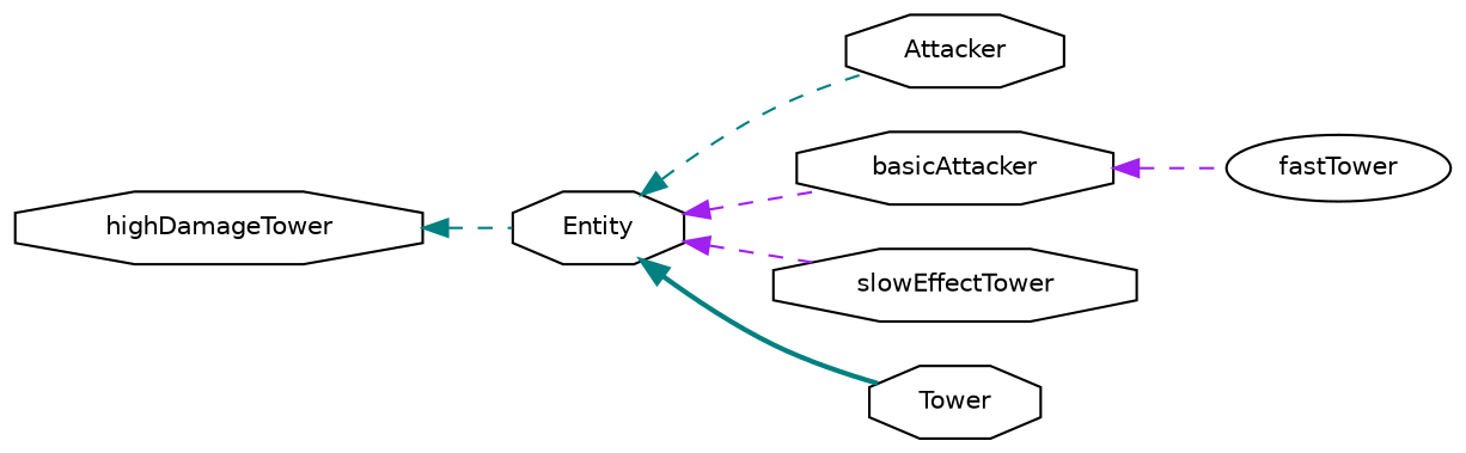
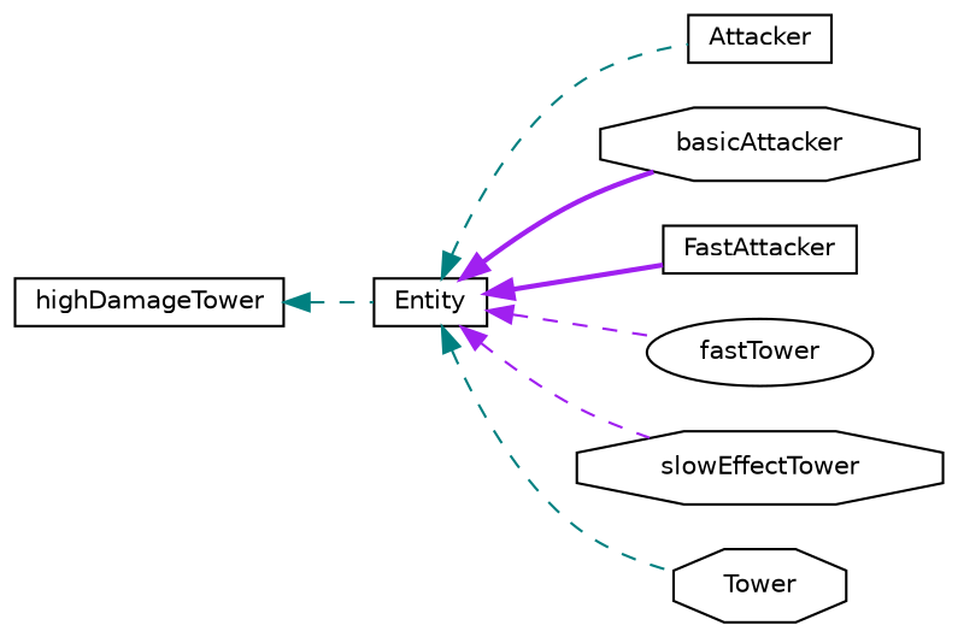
  digraph {
    rankdir=LR
    node [color=black fillcolor=white fontname=Helvetica fontsize=10 shape=octagon style=filled]
    edge [color=purple dir=back fontname=Helvetica fontsize=10 labelfontname=Helvetica labelfontsize=10 style=dashed]
-   n1 [height=0.2 label=Entity width=0.4]
-   n2 [height=0.2 label=Attacker width=0.4]
+   n1 [height=0.2 label=Entity shape=box width=0.4]
+   n2 [height=0.2 label=Attacker shape=box width=0.4]
    n3 [height=0.2 label=basicAttacker width=0.4]
+   n4 [height=0.2 label=FastAttacker shape=box width=0.4]
    n5 [height=0.2 label=fastTower shape=ellipse width=0.4]
    n6 [height=0.2 label=slowEffectTower width=0.4]
    n7 [height=0.2 label=Tower width=0.4]
-   n8 [height=0.2 label=highDamageTower width=0.4]
+   n8 [height=0.2 label=highDamageTower shape=box width=0.4]
    n1 -> n2 [color=teal]
-   n1 -> n3
-   n3 -> n5
+   n1 -> n3 [style=bold]
+   n1 -> n4 [style=bold]
+   n1 -> n5
    n1 -> n6
-   n1 -> n7 [color=teal style=bold]
+   n1 -> n7 [color=teal]
    n8 -> n1 [color=teal]
  }
